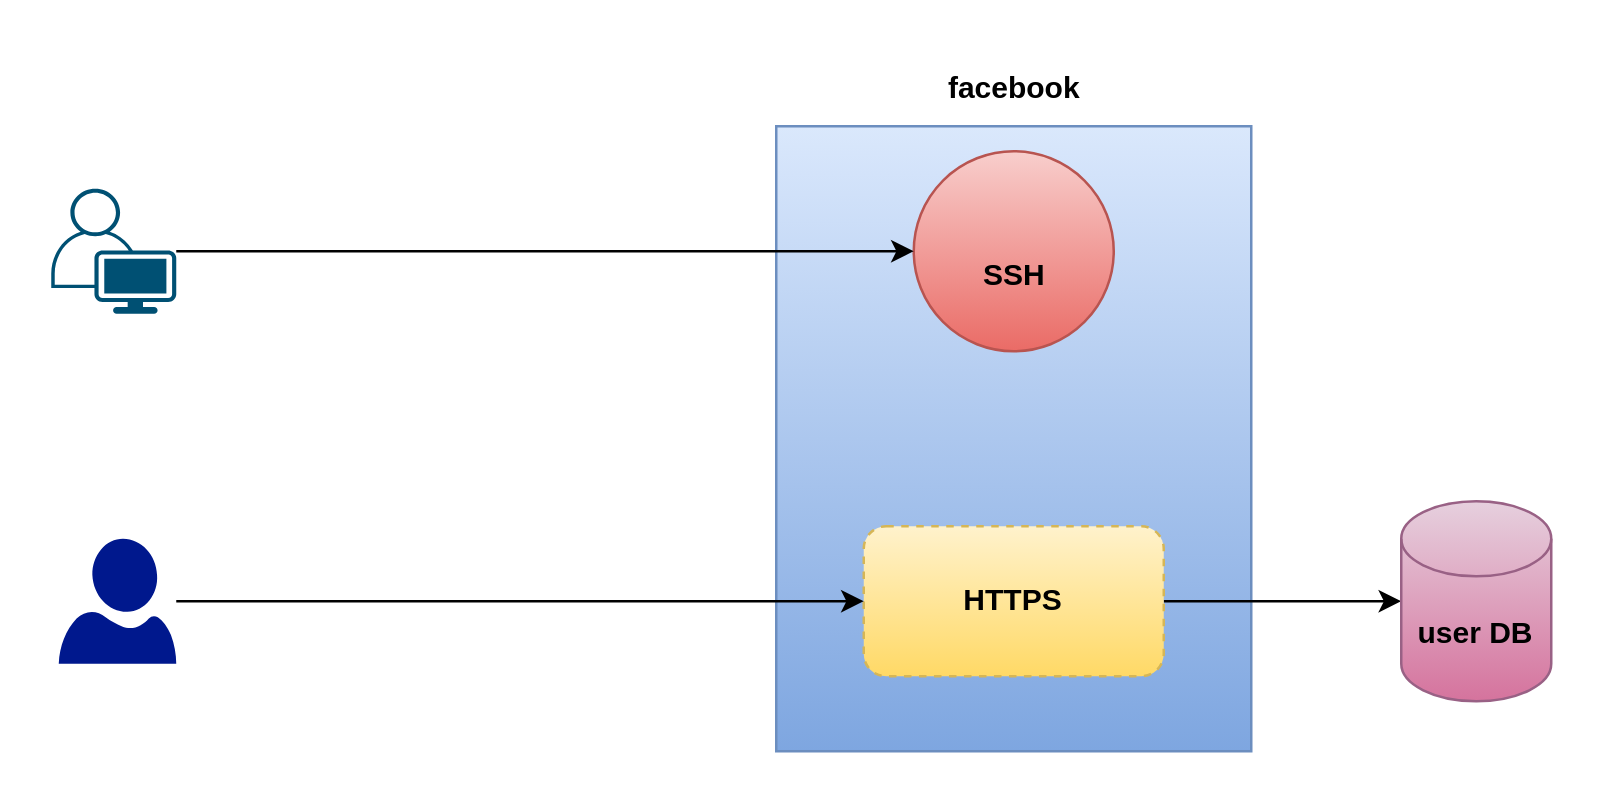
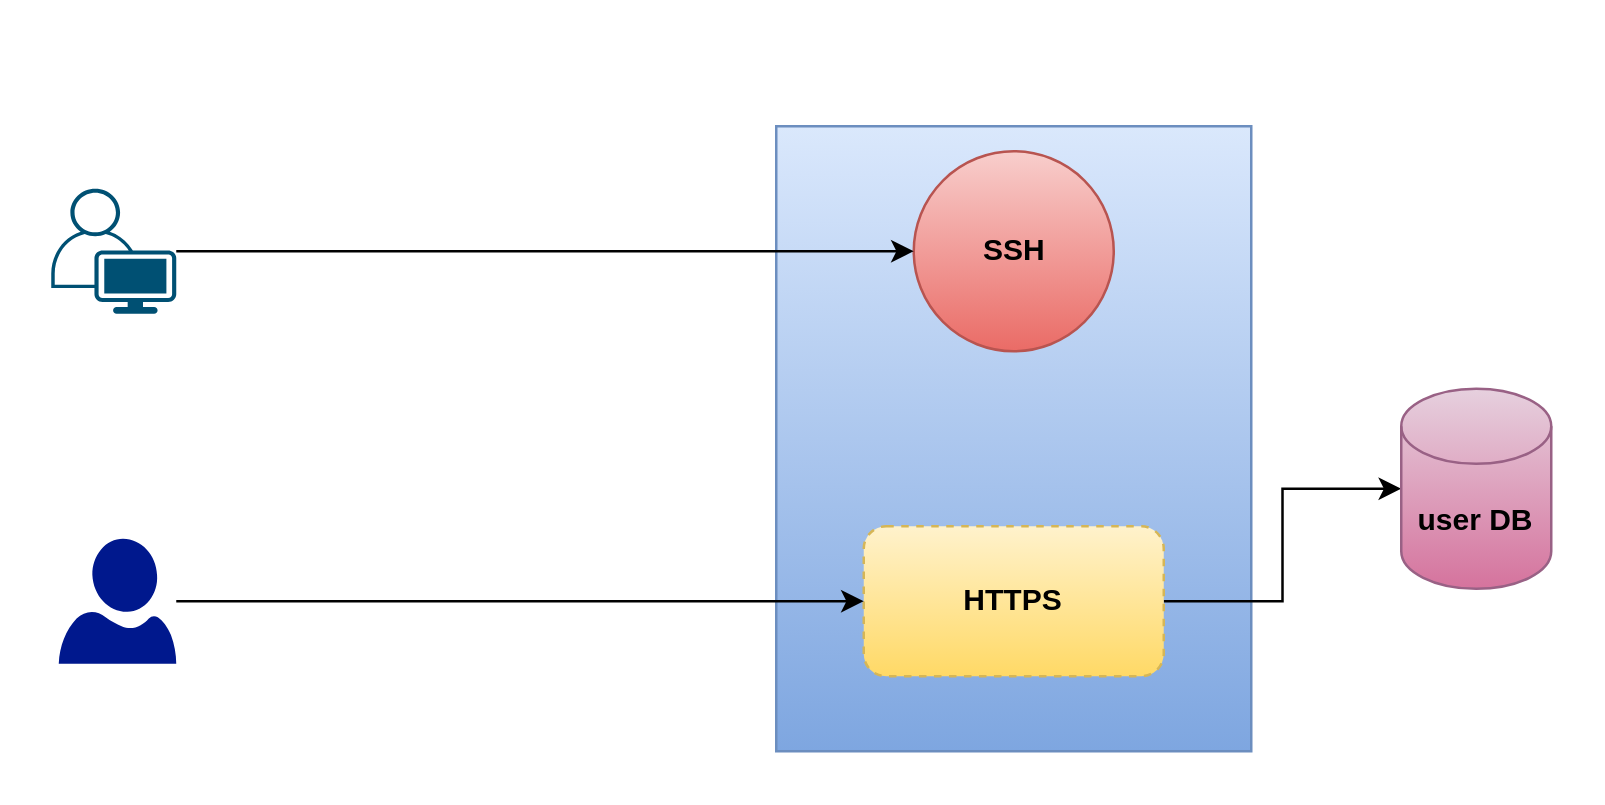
  <mxCell id="0" />
  <mxCell id="1" parent="0" />
  <mxCell id="2" value="" style="rounded=0;whiteSpace=wrap;html=1;fillColor=#dae8fc;gradientColor=#7ea6e0;strokeColor=#6c8ebf;" vertex="1" parent="1"><mxGeometry x="310" y="50" width="190" height="250" as="geometry" /></mxCell>
  <mxCell id="3" value="" style="ellipse;whiteSpace=wrap;html=1;aspect=fixed;fillColor=#f8cecc;gradientColor=#ea6b66;strokeColor=#b85450;" vertex="1" parent="1"><mxGeometry x="365" y="60" width="80" height="80" as="geometry" /></mxCell>
- <mxCell id="4" value="&lt;b&gt;SSH&lt;/b&gt;" style="text;html=1;align=center;verticalAlign=middle;resizable=0;points=[];autosize=1;strokeColor=none;fillColor=none;" vertex="1" parent="1"><mxGeometry x="380" y="95" width="50" height="30" as="geometry" /></mxCell>
- <mxCell id="5" value="&lt;b&gt;facebook&lt;/b&gt;" style="text;html=1;align=center;verticalAlign=middle;resizable=0;points=[];autosize=1;strokeColor=none;fillColor=none;" vertex="1" parent="1"><mxGeometry x="365" y="20" width="80" height="30" as="geometry" /></mxCell>
+ <mxCell id="4" value="&lt;b&gt;SSH&lt;/b&gt;" style="text;html=1;align=center;verticalAlign=middle;resizable=0;points=[];autosize=1;strokeColor=none;fillColor=none;" vertex="1" parent="1"><mxGeometry x="380" y="85" width="50" height="30" as="geometry" /></mxCell>
  <mxCell id="6" style="edgeStyle=orthogonalEdgeStyle;rounded=0;orthogonalLoop=1;jettySize=auto;html=1;" edge="1" parent="1" source="7" target="12"><mxGeometry relative="1" as="geometry" /></mxCell>
  <mxCell id="7" value="&lt;b&gt;HTTPS&lt;/b&gt;" style="rounded=1;whiteSpace=wrap;html=1;fillColor=#fff2cc;gradientColor=#ffd966;strokeColor=#d6b656;dashed=1;" vertex="1" parent="1"><mxGeometry x="345" y="210" width="120" height="60" as="geometry" /></mxCell>
  <mxCell id="8" style="edgeStyle=orthogonalEdgeStyle;rounded=0;orthogonalLoop=1;jettySize=auto;html=1;" edge="1" parent="1" source="9" target="3"><mxGeometry relative="1" as="geometry" /></mxCell>
  <mxCell id="9" value="" style="points=[[0.35,0,0],[0.98,0.51,0],[1,0.71,0],[0.67,1,0],[0,0.795,0],[0,0.65,0]];verticalLabelPosition=bottom;sketch=0;html=1;verticalAlign=top;aspect=fixed;align=center;pointerEvents=1;shape=mxgraph.cisco19.user;fillColor=#005073;strokeColor=none;" vertex="1" parent="1"><mxGeometry x="20" y="75" width="50" height="50" as="geometry" /></mxCell>
  <mxCell id="10" style="edgeStyle=orthogonalEdgeStyle;rounded=0;orthogonalLoop=1;jettySize=auto;html=1;entryX=0;entryY=0.5;entryDx=0;entryDy=0;" edge="1" parent="1" source="11" target="7"><mxGeometry relative="1" as="geometry" /></mxCell>
  <mxCell id="11" value="" style="sketch=0;aspect=fixed;pointerEvents=1;shadow=0;dashed=0;html=1;strokeColor=none;labelPosition=center;verticalLabelPosition=bottom;verticalAlign=top;align=center;fillColor=#00188D;shape=mxgraph.azure.user" vertex="1" parent="1"><mxGeometry x="23" y="215" width="47" height="50" as="geometry" /></mxCell>
- <mxCell id="12" value="&lt;b&gt;user DB&lt;/b&gt;" style="shape=cylinder3;whiteSpace=wrap;html=1;boundedLbl=1;backgroundOutline=1;size=15;fillColor=#e6d0de;gradientColor=#d5739d;strokeColor=#996185;" vertex="1" parent="1"><mxGeometry x="560" y="200" width="60" height="80" as="geometry" /></mxCell>
+ <mxCell id="12" value="&lt;b&gt;user DB&lt;/b&gt;" style="shape=cylinder3;whiteSpace=wrap;html=1;boundedLbl=1;backgroundOutline=1;size=15;fillColor=#e6d0de;gradientColor=#d5739d;strokeColor=#996185;" vertex="1" parent="1"><mxGeometry x="560" y="155" width="60" height="80" as="geometry" /></mxCell>
